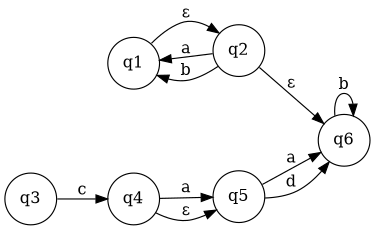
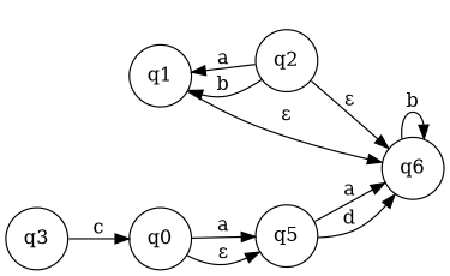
  digraph {
    rankdir=LR
    node [shape=circle]
    n1 [label=q1]
    n2 [label=q2]
    n3 [label=q6]
    n4 [label=q3]
-   n5 [label=q4]
+   n5 [label=q0]
    n6 [label=q5]
-   n1 -> n2 [label="ε"]
+   n1 -> n3 [label="ε"]
    n2 -> n1 [label=a]
    n2 -> n1 [label=b]
    n2 -> n3 [label="ε"]
    n3 -> n3 [label=b]
    n4 -> n5 [label=c]
    n5 -> n6 [label=a]
    n5 -> n6 [label="ε"]
    n6 -> n3 [label=a]
    n6 -> n3 [label=d]
  }
